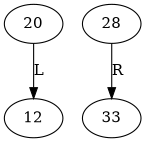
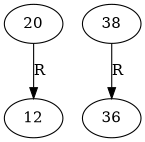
  digraph {
    n1 [label=20]
    n2 [label=12]
-   n3 [label=28]
-   n4 [label=33]
-   n1 -> n2 [label=L]
+   n3 [label=38]
+   n4 [label=36]
+   n1 -> n2 [label=R]
    n3 -> n4 [label=R]
  }
